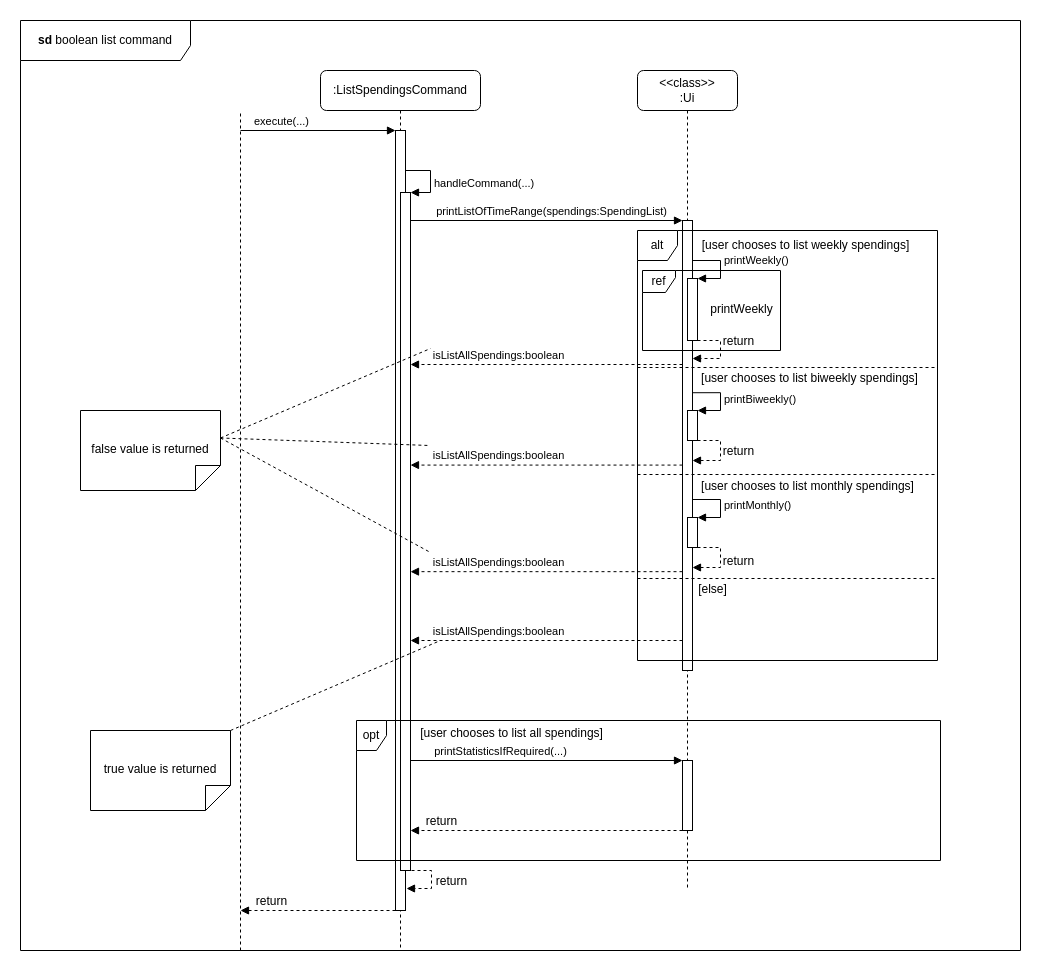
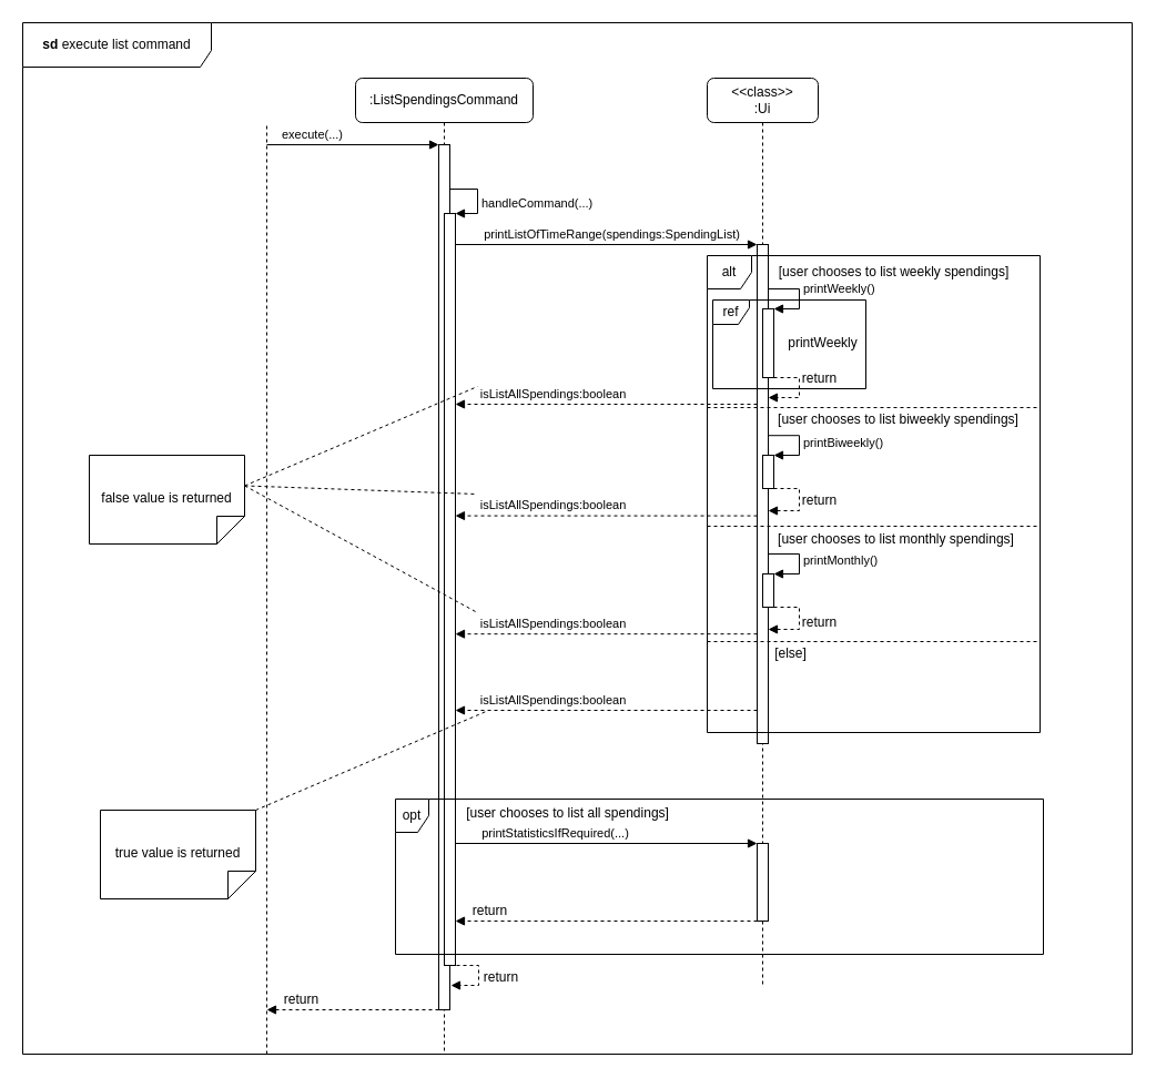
  <mxCell id="0" />
  <mxCell id="1" parent="0" />
  <mxCell id="2" value="" style="endArrow=none;dashed=1;html=1;rounded=0;" parent="1" edge="1"><mxGeometry width="50" height="50" relative="1" as="geometry"><mxPoint x="240" y="950" as="sourcePoint" /><mxPoint x="240" y="110" as="targetPoint" /></mxGeometry></mxCell>
  <mxCell id="3" value=":ListSpendingsCommand" style="shape=umlLifeline;perimeter=lifelinePerimeter;whiteSpace=wrap;html=1;container=1;dropTarget=0;collapsible=0;recursiveResize=0;outlineConnect=0;portConstraint=eastwest;newEdgeStyle={&quot;curved&quot;:0,&quot;rounded&quot;:0};rounded=1;" parent="1" vertex="1"><mxGeometry x="320" y="70" width="160" height="880" as="geometry" /></mxCell>
  <mxCell id="4" value="" style="html=1;points=[[0,0,0,0,5],[0,1,0,0,-5],[1,0,0,0,5],[1,1,0,0,-5]];perimeter=orthogonalPerimeter;outlineConnect=0;targetShapes=umlLifeline;portConstraint=eastwest;newEdgeStyle={&quot;curved&quot;:0,&quot;rounded&quot;:0};" parent="3" vertex="1"><mxGeometry x="75" y="60" width="10" height="780" as="geometry" /></mxCell>
  <mxCell id="5" value="" style="html=1;verticalAlign=bottom;labelBackgroundColor=none;endArrow=block;endFill=1;rounded=0;" parent="1" target="4" edge="1"><mxGeometry width="160" relative="1" as="geometry"><mxPoint x="240" y="130" as="sourcePoint" /><mxPoint x="380" y="130" as="targetPoint" /></mxGeometry></mxCell>
  <mxCell id="6" value="execute(...)" style="edgeLabel;html=1;align=center;verticalAlign=middle;resizable=0;points=[];" parent="5" vertex="1" connectable="0"><mxGeometry x="-0.382" relative="1" as="geometry"><mxPoint x="-8" y="-10" as="offset" /></mxGeometry></mxCell>
  <mxCell id="7" value="" style="html=1;points=[[0,0,0,0,5],[0,1,0,0,-5],[1,0,0,0,5],[1,1,0,0,-5]];perimeter=orthogonalPerimeter;outlineConnect=0;targetShapes=umlLifeline;portConstraint=eastwest;newEdgeStyle={&quot;curved&quot;:0,&quot;rounded&quot;:0};" parent="1" vertex="1"><mxGeometry x="400" y="192" width="10" height="678" as="geometry" /></mxCell>
  <mxCell id="8" value="handleCommand(...)" style="html=1;align=left;spacingLeft=2;endArrow=block;rounded=0;edgeStyle=orthogonalEdgeStyle;curved=0;rounded=0;" parent="1" source="4" edge="1"><mxGeometry x="0.129" relative="1" as="geometry"><mxPoint x="405" y="162" as="sourcePoint" /><Array as="points"><mxPoint x="430" y="170" /><mxPoint x="430" y="192" /></Array><mxPoint x="410" y="192" as="targetPoint" /><mxPoint as="offset" /></mxGeometry></mxCell>
  <mxCell id="9" value="" style="html=1;align=left;spacingLeft=2;endArrow=block;rounded=0;edgeStyle=orthogonalEdgeStyle;curved=0;rounded=0;dashed=1;" parent="1" edge="1"><mxGeometry x="0.129" relative="1" as="geometry"><mxPoint x="411" y="870" as="sourcePoint" /><Array as="points"><mxPoint x="431" y="870" /><mxPoint x="431" y="888" /></Array><mxPoint x="406" y="888" as="targetPoint" /><mxPoint as="offset" /></mxGeometry></mxCell>
  <mxCell id="10" value="return" style="edgeLabel;html=1;align=center;verticalAlign=middle;resizable=0;points=[];fontSize=12;" parent="9" vertex="1" connectable="0"><mxGeometry x="0.048" y="-4" relative="1" as="geometry"><mxPoint x="23" y="-3" as="offset" /></mxGeometry></mxCell>
  <mxCell id="11" value="&amp;lt;&amp;lt;class&amp;gt;&amp;gt;&lt;div&gt;:Ui&lt;/div&gt;" style="shape=umlLifeline;perimeter=lifelinePerimeter;whiteSpace=wrap;html=1;container=1;dropTarget=0;collapsible=0;recursiveResize=0;outlineConnect=0;portConstraint=eastwest;newEdgeStyle={&quot;curved&quot;:0,&quot;rounded&quot;:0};rounded=1;" parent="1" vertex="1"><mxGeometry x="637" y="70" width="100" height="820" as="geometry" /></mxCell>
  <mxCell id="12" value="" style="html=1;points=[[0,0,0,0,5],[0,1,0,0,-5],[1,0,0,0,5],[1,1,0,0,-5]];perimeter=orthogonalPerimeter;outlineConnect=0;targetShapes=umlLifeline;portConstraint=eastwest;newEdgeStyle={&quot;curved&quot;:0,&quot;rounded&quot;:0};" parent="11" vertex="1"><mxGeometry x="45" y="150" width="10" height="450" as="geometry" /></mxCell>
  <mxCell id="13" value="" style="html=1;verticalAlign=bottom;labelBackgroundColor=none;endArrow=block;endFill=1;rounded=0;" parent="1" target="12" edge="1"><mxGeometry width="160" relative="1" as="geometry"><mxPoint x="410" y="220" as="sourcePoint" /><mxPoint x="570" y="220" as="targetPoint" /></mxGeometry></mxCell>
  <mxCell id="14" value="printListOfTimeRange(spendings:SpendingList)" style="edgeLabel;html=1;align=center;verticalAlign=middle;resizable=0;points=[];" parent="13" vertex="1" connectable="0"><mxGeometry x="0.378" relative="1" as="geometry"><mxPoint x="-47" y="-10" as="offset" /></mxGeometry></mxCell>
  <mxCell id="15" value="alt" style="shape=umlFrame;whiteSpace=wrap;html=1;pointerEvents=0;width=40;height=30;" parent="1" vertex="1"><mxGeometry x="637" y="230" width="300" height="430" as="geometry" /></mxCell>
  <mxCell id="16" value="[user chooses to list weekly spendings]" style="text;html=1;align=center;verticalAlign=middle;resizable=0;points=[];autosize=1;strokeColor=none;fillColor=none;" parent="1" vertex="1"><mxGeometry x="690" y="230" width="230" height="30" as="geometry" /></mxCell>
  <mxCell id="17" value="" style="html=1;points=[[0,0,0,0,5],[0,1,0,0,-5],[1,0,0,0,5],[1,1,0,0,-5]];perimeter=orthogonalPerimeter;outlineConnect=0;targetShapes=umlLifeline;portConstraint=eastwest;newEdgeStyle={&quot;curved&quot;:0,&quot;rounded&quot;:0};" parent="1" vertex="1"><mxGeometry x="687" y="278" width="10" height="62" as="geometry" /></mxCell>
  <mxCell id="18" value="printWeekly()" style="html=1;align=left;spacingLeft=2;endArrow=block;rounded=0;edgeStyle=orthogonalEdgeStyle;curved=0;rounded=0;" parent="1" edge="1"><mxGeometry x="-0.012" relative="1" as="geometry"><mxPoint x="692" y="248" as="sourcePoint" /><Array as="points"><mxPoint x="692" y="260" /><mxPoint x="720" y="260" /><mxPoint x="720" y="278" /></Array><mxPoint x="697" y="278" as="targetPoint" /><mxPoint as="offset" /></mxGeometry></mxCell>
  <mxCell id="19" value="" style="html=1;align=left;spacingLeft=2;endArrow=block;rounded=0;edgeStyle=orthogonalEdgeStyle;curved=0;rounded=0;dashed=1;" parent="1" source="17" target="12" edge="1"><mxGeometry x="-0.029" relative="1" as="geometry"><mxPoint x="707" y="340" as="sourcePoint" /><Array as="points"><mxPoint x="720" y="340" /><mxPoint x="720" y="358" /></Array><mxPoint x="712" y="358" as="targetPoint" /><mxPoint as="offset" /></mxGeometry></mxCell>
  <mxCell id="20" value="return" style="edgeLabel;html=1;align=center;verticalAlign=middle;resizable=0;points=[];fontSize=12;" parent="19" vertex="1" connectable="0"><mxGeometry x="-0.253" y="-1" relative="1" as="geometry"><mxPoint x="18" y="-3" as="offset" /></mxGeometry></mxCell>
  <mxCell id="21" value="ref" style="shape=umlFrame;whiteSpace=wrap;html=1;pointerEvents=0;width=33;height=22;" parent="1" vertex="1"><mxGeometry x="642" y="270" width="138" height="80" as="geometry" /></mxCell>
  <mxCell id="22" value="printWeekly" style="text;html=1;align=center;verticalAlign=middle;resizable=0;points=[];autosize=1;strokeColor=none;fillColor=none;" parent="1" vertex="1"><mxGeometry x="696" y="294" width="90" height="30" as="geometry" /></mxCell>
  <mxCell id="23" value="" style="line;strokeWidth=1;fillColor=none;align=left;verticalAlign=middle;spacingTop=-1;spacingLeft=3;spacingRight=3;rotatable=0;labelPosition=right;points=[];portConstraint=eastwest;strokeColor=inherit;dashed=1;" parent="1" vertex="1"><mxGeometry x="637" y="363" width="300" height="8" as="geometry" /></mxCell>
  <mxCell id="24" value="[user chooses to list biweekly spendings]" style="text;html=1;align=center;verticalAlign=middle;resizable=0;points=[];autosize=1;strokeColor=none;fillColor=none;" parent="1" vertex="1"><mxGeometry x="689" y="363" width="240" height="30" as="geometry" /></mxCell>
  <mxCell id="25" value="" style="html=1;points=[[0,0,0,0,5],[0,1,0,0,-5],[1,0,0,0,5],[1,1,0,0,-5]];perimeter=orthogonalPerimeter;outlineConnect=0;targetShapes=umlLifeline;portConstraint=eastwest;newEdgeStyle={&quot;curved&quot;:0,&quot;rounded&quot;:0};" parent="1" vertex="1"><mxGeometry x="687" y="410" width="10" height="30" as="geometry" /></mxCell>
  <mxCell id="26" value="printBiweekly()" style="html=1;align=left;spacingLeft=2;endArrow=block;rounded=0;edgeStyle=orthogonalEdgeStyle;curved=0;rounded=0;exitX=0.014;exitY=0.974;exitDx=0;exitDy=0;exitPerimeter=0;" parent="1" source="24" edge="1"><mxGeometry x="-0.012" relative="1" as="geometry"><mxPoint x="692" y="380" as="sourcePoint" /><Array as="points"><mxPoint x="720" y="392" /><mxPoint x="720" y="410" /></Array><mxPoint x="697" y="410" as="targetPoint" /><mxPoint as="offset" /></mxGeometry></mxCell>
  <mxCell id="27" value="" style="html=1;align=left;spacingLeft=2;endArrow=block;rounded=0;edgeStyle=orthogonalEdgeStyle;curved=0;rounded=0;dashed=1;" parent="1" source="25" target="12" edge="1"><mxGeometry x="-0.029" relative="1" as="geometry"><mxPoint x="707" y="472" as="sourcePoint" /><Array as="points"><mxPoint x="720" y="440" /><mxPoint x="720" y="460" /></Array><mxPoint x="692" y="490" as="targetPoint" /><mxPoint as="offset" /></mxGeometry></mxCell>
  <mxCell id="28" value="return" style="edgeLabel;html=1;align=center;verticalAlign=middle;resizable=0;points=[];fontSize=12;" parent="27" vertex="1" connectable="0"><mxGeometry x="-0.081" y="1" relative="1" as="geometry"><mxPoint x="16" as="offset" /></mxGeometry></mxCell>
  <mxCell id="29" value="" style="line;strokeWidth=1;fillColor=none;align=left;verticalAlign=middle;spacingTop=-1;spacingLeft=3;spacingRight=3;rotatable=0;labelPosition=right;points=[];portConstraint=eastwest;strokeColor=inherit;dashed=1;" parent="1" vertex="1"><mxGeometry x="637" y="470" width="300" height="8" as="geometry" /></mxCell>
  <mxCell id="30" value="[user chooses to list monthly spendings]" style="text;html=1;align=center;verticalAlign=middle;resizable=0;points=[];autosize=1;strokeColor=none;fillColor=none;" parent="1" vertex="1"><mxGeometry x="687" y="471" width="240" height="30" as="geometry" /></mxCell>
  <mxCell id="31" value="printMonthly()" style="html=1;align=left;spacingLeft=2;endArrow=block;rounded=0;edgeStyle=orthogonalEdgeStyle;curved=0;rounded=0;exitX=0.014;exitY=0.974;exitDx=0;exitDy=0;exitPerimeter=0;" parent="1" edge="1"><mxGeometry x="-0.012" relative="1" as="geometry"><mxPoint x="692" y="499" as="sourcePoint" /><Array as="points"><mxPoint x="720" y="499" /><mxPoint x="720" y="517" /></Array><mxPoint x="697" y="517" as="targetPoint" /><mxPoint as="offset" /></mxGeometry></mxCell>
  <mxCell id="32" value="" style="html=1;points=[[0,0,0,0,5],[0,1,0,0,-5],[1,0,0,0,5],[1,1,0,0,-5]];perimeter=orthogonalPerimeter;outlineConnect=0;targetShapes=umlLifeline;portConstraint=eastwest;newEdgeStyle={&quot;curved&quot;:0,&quot;rounded&quot;:0};" parent="1" vertex="1"><mxGeometry x="687" y="517" width="10" height="30" as="geometry" /></mxCell>
  <mxCell id="33" value="" style="html=1;align=left;spacingLeft=2;endArrow=block;rounded=0;edgeStyle=orthogonalEdgeStyle;curved=0;rounded=0;dashed=1;" parent="1" source="32" edge="1"><mxGeometry x="-0.029" relative="1" as="geometry"><mxPoint x="707" y="579" as="sourcePoint" /><Array as="points"><mxPoint x="720" y="547" /><mxPoint x="720" y="567" /></Array><mxPoint x="692" y="567" as="targetPoint" /><mxPoint as="offset" /></mxGeometry></mxCell>
  <mxCell id="34" value="return" style="edgeLabel;html=1;align=center;verticalAlign=middle;resizable=0;points=[];fontSize=12;" parent="33" vertex="1" connectable="0"><mxGeometry x="0.077" relative="1" as="geometry"><mxPoint x="17" y="-2" as="offset" /></mxGeometry></mxCell>
  <mxCell id="35" value="" style="line;strokeWidth=1;fillColor=none;align=left;verticalAlign=middle;spacingTop=-1;spacingLeft=3;spacingRight=3;rotatable=0;labelPosition=right;points=[];portConstraint=eastwest;strokeColor=inherit;dashed=1;" parent="1" vertex="1"><mxGeometry x="637" y="574" width="300" height="8" as="geometry" /></mxCell>
  <mxCell id="36" value="[else]" style="text;html=1;align=center;verticalAlign=middle;resizable=0;points=[];autosize=1;strokeColor=none;fillColor=none;" parent="1" vertex="1"><mxGeometry x="687" y="574" width="50" height="30" as="geometry" /></mxCell>
  <mxCell id="37" value="" style="html=1;verticalAlign=bottom;labelBackgroundColor=none;endArrow=block;endFill=1;dashed=1;rounded=0;" parent="1" edge="1"><mxGeometry width="160" relative="1" as="geometry"><mxPoint x="682" y="364" as="sourcePoint" /><mxPoint x="410" y="364" as="targetPoint" /></mxGeometry></mxCell>
  <mxCell id="38" value="isListAllSpendings:boolean" style="edgeLabel;html=1;align=center;verticalAlign=middle;resizable=0;points=[];" parent="37" vertex="1" connectable="0"><mxGeometry x="0.108" y="-3" relative="1" as="geometry"><mxPoint x="-34" y="-7" as="offset" /></mxGeometry></mxCell>
  <mxCell id="39" value="" style="html=1;verticalAlign=bottom;labelBackgroundColor=none;endArrow=block;endFill=1;dashed=1;rounded=0;" parent="1" edge="1"><mxGeometry width="160" relative="1" as="geometry"><mxPoint x="682" y="464.58" as="sourcePoint" /><mxPoint x="410" y="464.58" as="targetPoint" /></mxGeometry></mxCell>
  <mxCell id="40" value="isListAllSpendings:boolean" style="edgeLabel;html=1;align=center;verticalAlign=middle;resizable=0;points=[];" parent="39" vertex="1" connectable="0"><mxGeometry x="0.108" y="-3" relative="1" as="geometry"><mxPoint x="-34" y="-7" as="offset" /></mxGeometry></mxCell>
  <mxCell id="41" value="" style="html=1;verticalAlign=bottom;labelBackgroundColor=none;endArrow=block;endFill=1;dashed=1;rounded=0;" parent="1" edge="1"><mxGeometry width="160" relative="1" as="geometry"><mxPoint x="682" y="571.17" as="sourcePoint" /><mxPoint x="410" y="571.17" as="targetPoint" /></mxGeometry></mxCell>
  <mxCell id="42" value="isListAllSpendings:boolean" style="edgeLabel;html=1;align=center;verticalAlign=middle;resizable=0;points=[];" parent="41" vertex="1" connectable="0"><mxGeometry x="0.108" y="-3" relative="1" as="geometry"><mxPoint x="-34" y="-7" as="offset" /></mxGeometry></mxCell>
  <mxCell id="43" value="" style="html=1;verticalAlign=bottom;labelBackgroundColor=none;endArrow=block;endFill=1;dashed=1;rounded=0;" parent="1" edge="1"><mxGeometry width="160" relative="1" as="geometry"><mxPoint x="682" y="640" as="sourcePoint" /><mxPoint x="410" y="640" as="targetPoint" /></mxGeometry></mxCell>
  <mxCell id="44" value="isListAllSpendings:boolean" style="edgeLabel;html=1;align=center;verticalAlign=middle;resizable=0;points=[];" parent="43" vertex="1" connectable="0"><mxGeometry x="0.108" y="-3" relative="1" as="geometry"><mxPoint x="-34" y="-7" as="offset" /></mxGeometry></mxCell>
  <mxCell id="45" value="false value is returned" style="shape=note2;boundedLbl=1;whiteSpace=wrap;html=1;size=25;verticalAlign=top;align=center;flipV=1;" parent="1" vertex="1"><mxGeometry x="80" y="410" width="140" height="80" as="geometry" /></mxCell>
  <mxCell id="46" value="" style="endArrow=none;startArrow=none;endFill=0;startFill=0;endSize=8;html=1;verticalAlign=bottom;dashed=1;labelBackgroundColor=none;rounded=0;exitX=0;exitY=0;exitDx=140;exitDy=52.5;exitPerimeter=0;" parent="1" source="45" edge="1"><mxGeometry width="160" relative="1" as="geometry"><mxPoint x="230" y="440" as="sourcePoint" /><mxPoint x="430" y="348" as="targetPoint" /></mxGeometry></mxCell>
  <mxCell id="47" value="" style="endArrow=none;startArrow=none;endFill=0;startFill=0;endSize=8;html=1;verticalAlign=bottom;dashed=1;labelBackgroundColor=none;rounded=0;exitX=0;exitY=0;exitDx=140;exitDy=52.5;exitPerimeter=0;" parent="1" source="45" edge="1"><mxGeometry width="160" relative="1" as="geometry"><mxPoint x="330" y="333" as="sourcePoint" /><mxPoint x="429" y="445" as="targetPoint" /></mxGeometry></mxCell>
  <mxCell id="48" value="" style="endArrow=none;startArrow=none;endFill=0;startFill=0;endSize=8;html=1;verticalAlign=bottom;dashed=1;labelBackgroundColor=none;rounded=0;exitX=0;exitY=0;exitDx=140;exitDy=52.5;exitPerimeter=0;" parent="1" source="45" edge="1"><mxGeometry width="160" relative="1" as="geometry"><mxPoint x="390" y="417" as="sourcePoint" /><mxPoint x="430" y="552" as="targetPoint" /></mxGeometry></mxCell>
  <mxCell id="49" value="true value is returned" style="shape=note2;boundedLbl=1;whiteSpace=wrap;html=1;size=25;verticalAlign=top;align=center;flipV=1;" parent="1" vertex="1"><mxGeometry x="90" y="730" width="140" height="80" as="geometry" /></mxCell>
  <mxCell id="50" value="" style="endArrow=none;startArrow=none;endFill=0;startFill=0;endSize=8;html=1;verticalAlign=bottom;dashed=1;labelBackgroundColor=none;rounded=0;exitX=1;exitY=1;exitDx=0;exitDy=0;exitPerimeter=0;" parent="1" source="49" edge="1"><mxGeometry width="160" relative="1" as="geometry"><mxPoint x="260" y="710" as="sourcePoint" /><mxPoint x="440" y="640" as="targetPoint" /></mxGeometry></mxCell>
  <mxCell id="51" value="opt" style="shape=umlFrame;whiteSpace=wrap;html=1;pointerEvents=0;recursiveResize=0;container=1;collapsible=0;width=30;height=30;" parent="1" vertex="1"><mxGeometry x="356" y="720" width="584" height="140" as="geometry" /></mxCell>
  <mxCell id="52" value="printStatisticsIfRequired(...)" style="html=1;verticalAlign=bottom;endArrow=block;curved=0;rounded=0;" parent="51" target="53" edge="1"><mxGeometry x="-0.338" width="80" relative="1" as="geometry"><mxPoint x="54" y="40" as="sourcePoint" /><mxPoint x="134" y="40" as="targetPoint" /><mxPoint as="offset" /></mxGeometry></mxCell>
  <mxCell id="53" value="" style="html=1;points=[[0,0,0,0,5],[0,1,0,0,-5],[1,0,0,0,5],[1,1,0,0,-5]];perimeter=orthogonalPerimeter;outlineConnect=0;targetShapes=umlLifeline;portConstraint=eastwest;newEdgeStyle={&quot;curved&quot;:0,&quot;rounded&quot;:0};" parent="51" vertex="1"><mxGeometry x="326" y="40" width="10" height="70" as="geometry" /></mxCell>
  <mxCell id="54" value="[user chooses to list all spendings]" style="text;html=1;align=center;verticalAlign=middle;resizable=0;points=[];autosize=1;strokeColor=none;fillColor=none;" parent="1" vertex="1"><mxGeometry x="406" y="718" width="210" height="30" as="geometry" /></mxCell>
  <mxCell id="55" value="" style="html=1;verticalAlign=bottom;labelBackgroundColor=none;endArrow=block;endFill=1;dashed=1;rounded=0;" parent="1" edge="1"><mxGeometry width="160" relative="1" as="geometry"><mxPoint x="682" y="830" as="sourcePoint" /><mxPoint x="410" y="830" as="targetPoint" /></mxGeometry></mxCell>
  <mxCell id="56" value="return" style="edgeLabel;html=1;align=center;verticalAlign=middle;resizable=0;points=[];fontSize=12;" parent="55" vertex="1" connectable="0"><mxGeometry x="0.235" y="-1" relative="1" as="geometry"><mxPoint x="-74" y="-9" as="offset" /></mxGeometry></mxCell>
  <mxCell id="57" value="" style="html=1;verticalAlign=bottom;labelBackgroundColor=none;endArrow=block;endFill=1;dashed=1;rounded=0;" parent="1" source="4" edge="1"><mxGeometry width="160" relative="1" as="geometry"><mxPoint x="380" y="910" as="sourcePoint" /><mxPoint x="240" y="910" as="targetPoint" /></mxGeometry></mxCell>
  <mxCell id="58" value="return" style="edgeLabel;html=1;align=center;verticalAlign=middle;resizable=0;points=[];fontSize=12;" parent="57" vertex="1" connectable="0"><mxGeometry x="0.329" y="-2" relative="1" as="geometry"><mxPoint x="-22" y="-8" as="offset" /></mxGeometry></mxCell>
- <mxCell id="59" value="&lt;b&gt;sd&lt;/b&gt;&amp;nbsp;boolean list command" style="shape=umlFrame;whiteSpace=wrap;html=1;pointerEvents=0;width=170;height=40;" parent="1" vertex="1"><mxGeometry x="20" y="20" width="1000" height="930" as="geometry" /></mxCell>
+ <mxCell id="59" value="&lt;b&gt;sd&lt;/b&gt;&amp;nbsp;execute list command" style="shape=umlFrame;whiteSpace=wrap;html=1;pointerEvents=0;width=170;height=40;" parent="1" vertex="1"><mxGeometry x="20" y="20" width="1000" height="930" as="geometry" /></mxCell>
